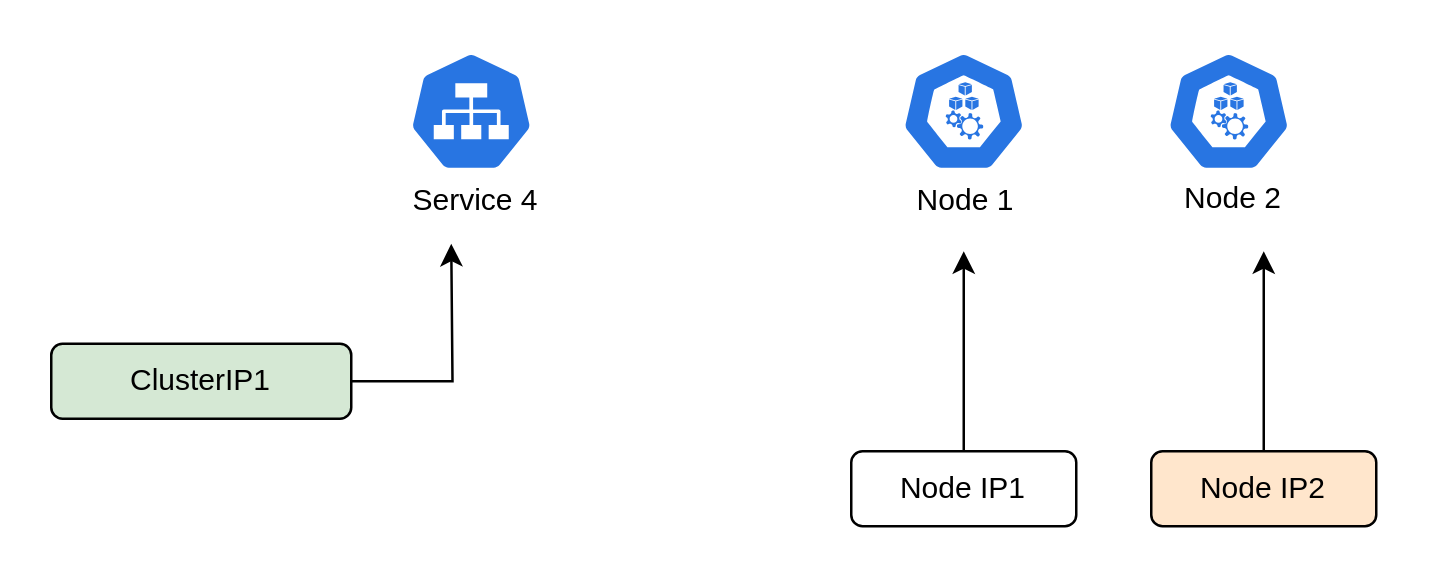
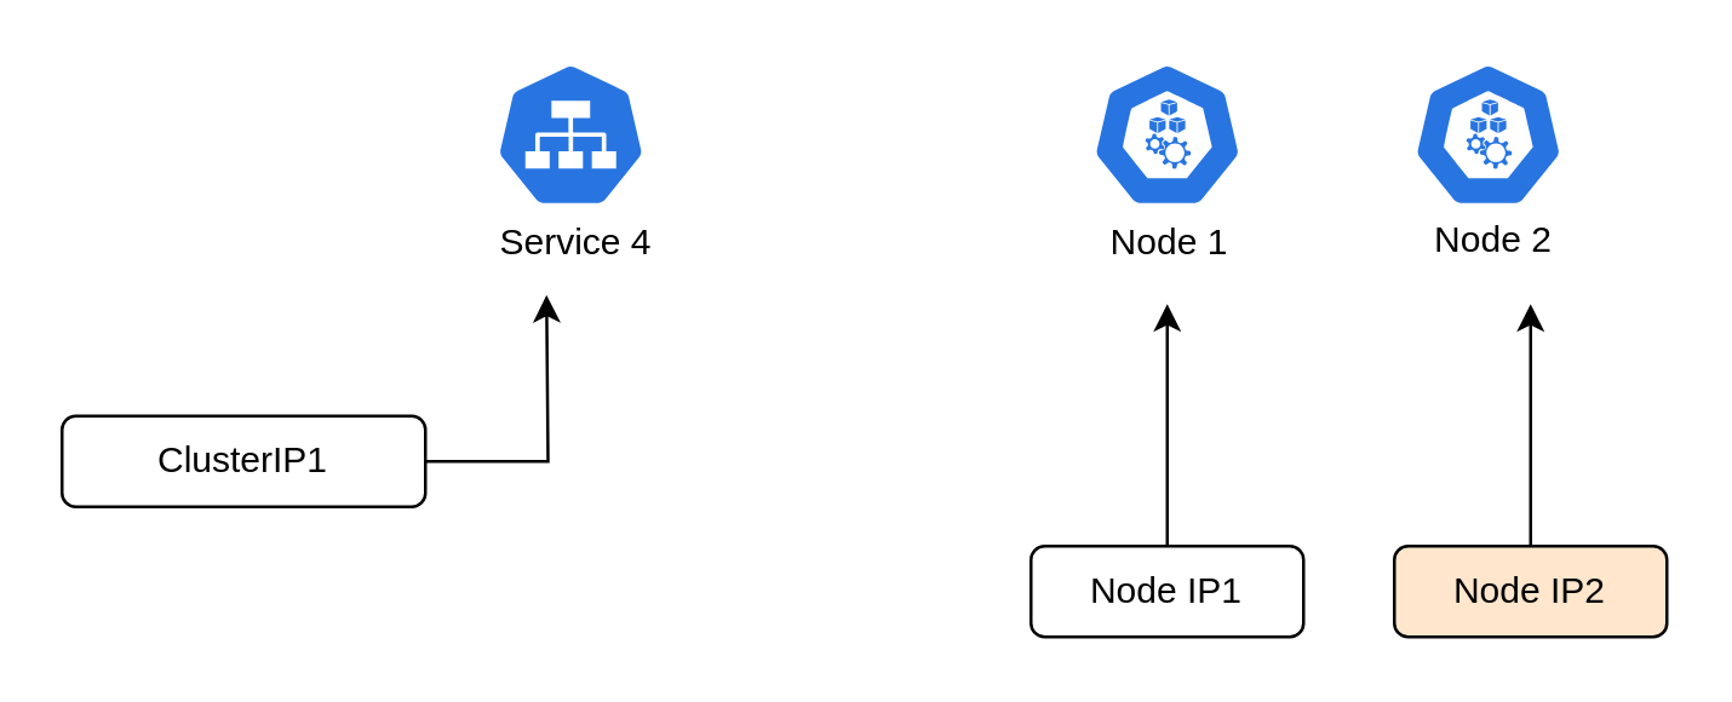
  <mxCell id="0" />
  <mxCell id="1" parent="0" />
  <mxCell id="2" value="" style="group" vertex="1" connectable="0" parent="1"><mxGeometry x="20" y="20" width="200" height="147" as="geometry" /></mxCell>
  <mxCell id="3" value="&lt;br&gt;&lt;br&gt;&lt;br&gt;" style="html=1;dashed=0;whitespace=wrap;fillColor=#2875E2;strokeColor=#ffffff;points=[[0.005,0.63,0],[0.1,0.2,0],[0.9,0.2,0],[0.5,0,0],[0.995,0.63,0],[0.72,0.99,0],[0.5,1,0],[0.28,0.99,0]];shape=mxgraph.kubernetes.icon;prIcon=svc" vertex="1" parent="2"><mxGeometry x="143" width="50" height="48" as="geometry" /></mxCell>
  <mxCell id="4" style="edgeStyle=orthogonalEdgeStyle;rounded=0;orthogonalLoop=1;jettySize=auto;html=1;" edge="1" parent="2" source="5"><mxGeometry relative="1" as="geometry"><mxPoint x="160" y="77" as="targetPoint" /></mxGeometry></mxCell>
- <mxCell id="5" value="ClusterIP1" style="rounded=1;whiteSpace=wrap;html=1;fillColor=#d5e8d4;" vertex="1" parent="2"><mxGeometry y="117" width="120" height="30" as="geometry" /></mxCell>
+ <mxCell id="5" value="ClusterIP1" style="rounded=1;whiteSpace=wrap;html=1;" vertex="1" parent="2"><mxGeometry y="117" width="120" height="30" as="geometry" /></mxCell>
  <mxCell id="6" value="Service 4" style="text;html=1;strokeColor=none;fillColor=none;align=center;verticalAlign=middle;whiteSpace=wrap;rounded=0;" vertex="1" parent="2"><mxGeometry x="140" y="50" width="60" height="20" as="geometry" /></mxCell>
  <mxCell id="7" value="" style="group" vertex="1" connectable="0" parent="1"><mxGeometry x="360" y="20" width="50" height="70" as="geometry" /></mxCell>
  <mxCell id="8" value="" style="html=1;dashed=0;whitespace=wrap;fillColor=#2875E2;strokeColor=#ffffff;points=[[0.005,0.63,0],[0.1,0.2,0],[0.9,0.2,0],[0.5,0,0],[0.995,0.63,0],[0.72,0.99,0],[0.5,1,0],[0.28,0.99,0]];shape=mxgraph.kubernetes.icon;prIcon=node;verticalAlign=bottom;align=center;" vertex="1" parent="7"><mxGeometry width="50" height="48" as="geometry" /></mxCell>
  <mxCell id="9" value="Node 1" style="text;html=1;strokeColor=none;fillColor=none;align=center;verticalAlign=middle;whiteSpace=wrap;rounded=0;" vertex="1" parent="7"><mxGeometry x="5" y="50" width="42" height="20" as="geometry" /></mxCell>
  <mxCell id="10" value="" style="group" vertex="1" connectable="0" parent="1"><mxGeometry x="466" y="20" width="50" height="69" as="geometry" /></mxCell>
  <mxCell id="11" value="Node 2" style="text;html=1;strokeColor=none;fillColor=none;align=center;verticalAlign=middle;whiteSpace=wrap;rounded=0;" vertex="1" parent="10"><mxGeometry x="6" y="49" width="42" height="20" as="geometry" /></mxCell>
  <mxCell id="12" value="" style="html=1;dashed=0;whitespace=wrap;fillColor=#2875E2;strokeColor=#ffffff;points=[[0.005,0.63,0],[0.1,0.2,0],[0.9,0.2,0],[0.5,0,0],[0.995,0.63,0],[0.72,0.99,0],[0.5,1,0],[0.28,0.99,0]];shape=mxgraph.kubernetes.icon;prIcon=node;verticalAlign=bottom;align=center;" vertex="1" parent="10"><mxGeometry width="50" height="48" as="geometry" /></mxCell>
  <mxCell id="13" style="edgeStyle=orthogonalEdgeStyle;rounded=0;orthogonalLoop=1;jettySize=auto;html=1;" edge="1" parent="1" source="14"><mxGeometry relative="1" as="geometry"><mxPoint x="385" y="100" as="targetPoint" /></mxGeometry></mxCell>
  <mxCell id="14" value="Node IP1" style="rounded=1;whiteSpace=wrap;html=1;align=center;" vertex="1" parent="1"><mxGeometry x="340" y="180" width="90" height="30" as="geometry" /></mxCell>
  <mxCell id="15" style="edgeStyle=orthogonalEdgeStyle;rounded=0;orthogonalLoop=1;jettySize=auto;html=1;" edge="1" parent="1" source="16"><mxGeometry relative="1" as="geometry"><mxPoint x="505" y="100" as="targetPoint" /></mxGeometry></mxCell>
  <mxCell id="16" value="Node IP2" style="rounded=1;whiteSpace=wrap;html=1;align=center;fillColor=#ffe6cc;" vertex="1" parent="1"><mxGeometry x="460" y="180" width="90" height="30" as="geometry" /></mxCell>
